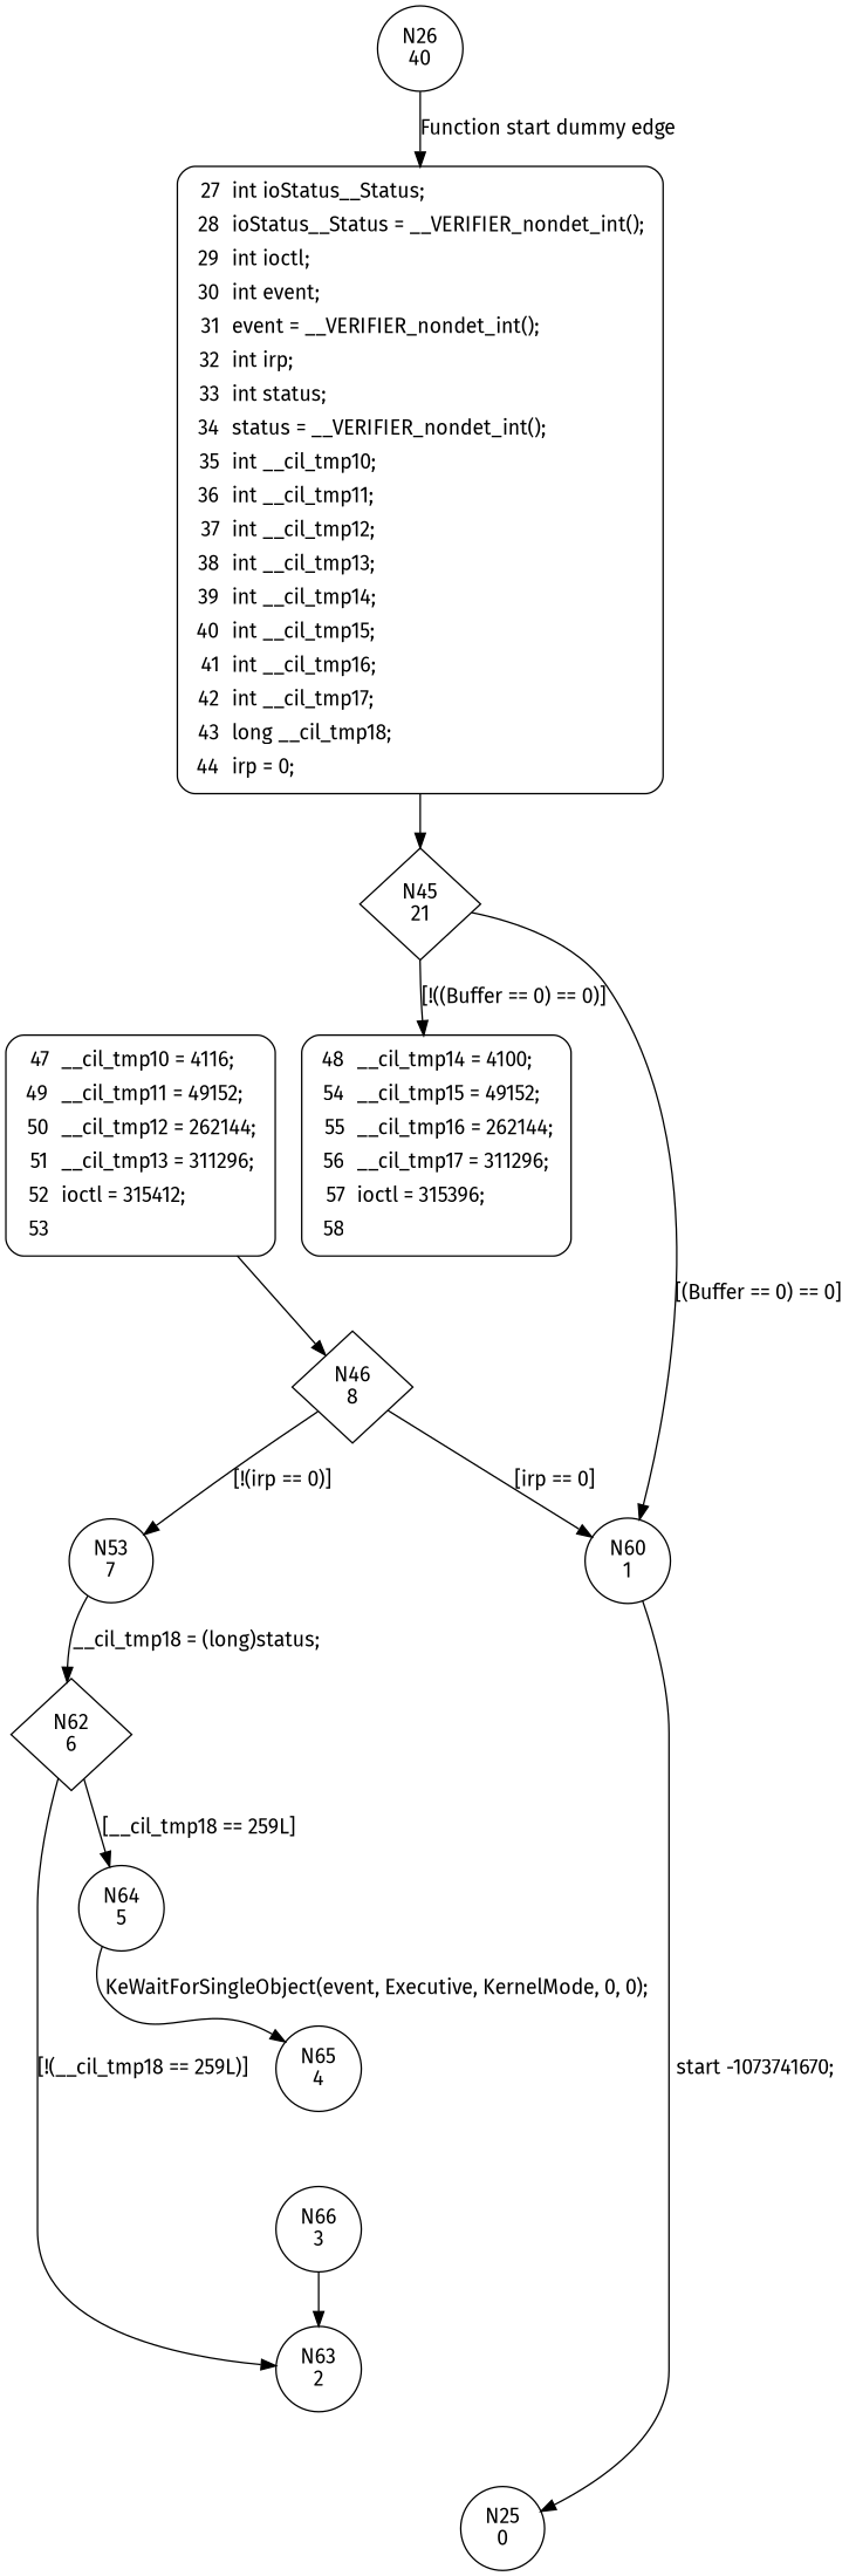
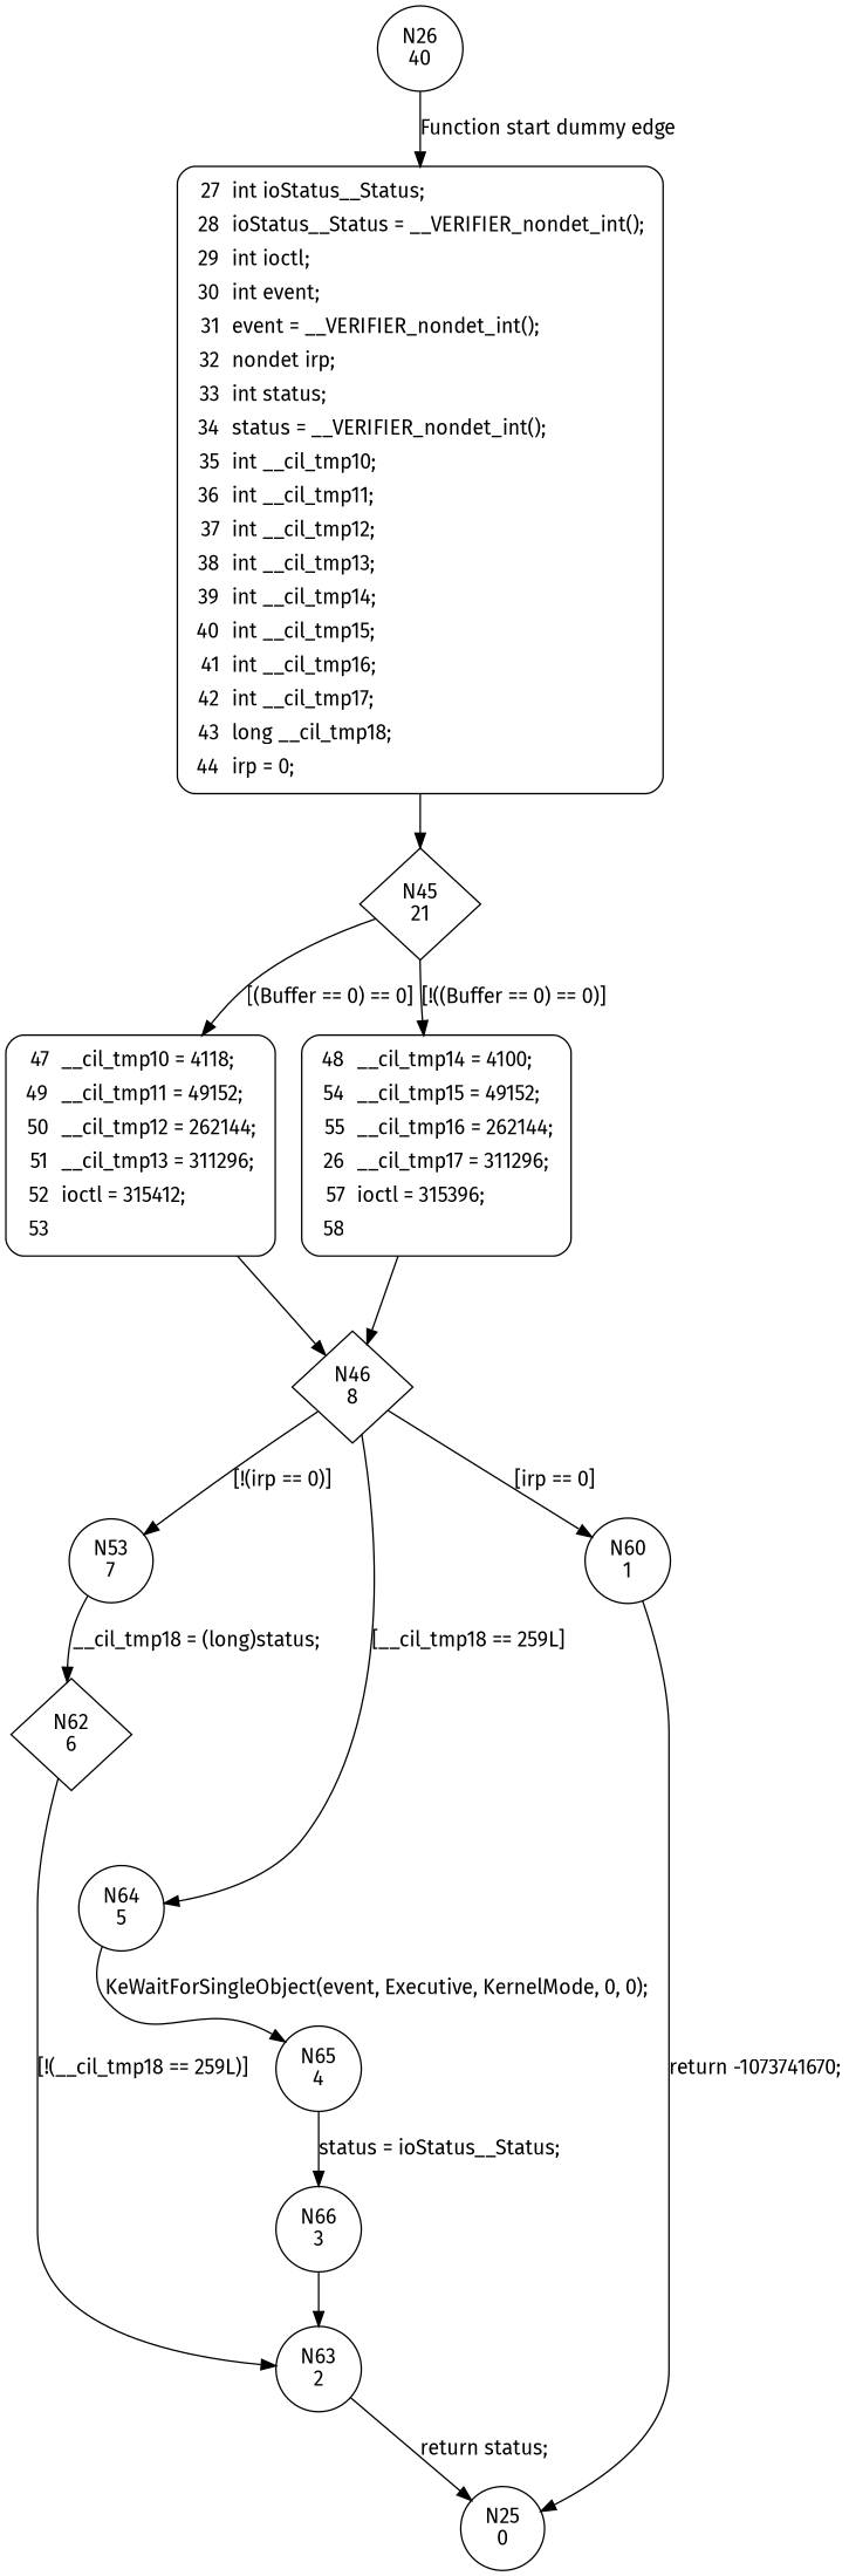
  digraph {
    fontname="Fira Sans"
    node [fontname="Fira Sans" shape=circle]
    edge [fontname="Fira Sans"]
    n1 [label="N26\n40"]
-   n2 [fillcolor=white label=<<table border="0" cellborder="0" cellpadding="3" bgcolor="white"><tr><td align="right">27</td><td align="left">int ioStatus__Status;</td></tr><tr><td align="right">28</td><td align="left">ioStatus__Status = __VERIFIER_nondet_int();</td></tr><tr><td align="right">29</td><td align="left">int ioctl;</td></tr><tr><td align="right">30</td><td align="left">int event;</td></tr><tr><td align="right">31</td><td align="left">event = __VERIFIER_nondet_int();</td></tr><tr><td align="right">32</td><td align="left">int irp;</td></tr><tr><td align="right">33</td><td align="left">int status;</td></tr><tr><td align="right">34</td><td align="left">status = __VERIFIER_nondet_int();</td></tr><tr><td align="right">35</td><td align="left">int __cil_tmp10;</td></tr><tr><td align="right">36</td><td align="left">int __cil_tmp11;</td></tr><tr><td align="right">37</td><td align="left">int __cil_tmp12;</td></tr><tr><td align="right">38</td><td align="left">int __cil_tmp13;</td></tr><tr><td align="right">39</td><td align="left">int __cil_tmp14;</td></tr><tr><td align="right">40</td><td align="left">int __cil_tmp15;</td></tr><tr><td align="right">41</td><td align="left">int __cil_tmp16;</td></tr><tr><td align="right">42</td><td align="left">int __cil_tmp17;</td></tr><tr><td align="right">43</td><td align="left">long __cil_tmp18;</td></tr><tr><td align="right">44</td><td align="left">irp = 0;</td></tr></table>> penwidth=1 shape=Mrecord style="filled,bold"]
+   n2 [fillcolor=white label=<<table border="0" cellborder="0" cellpadding="3" bgcolor="white"><tr><td align="right">27</td><td align="left">int ioStatus__Status;</td></tr><tr><td align="right">28</td><td align="left">ioStatus__Status = __VERIFIER_nondet_int();</td></tr><tr><td align="right">29</td><td align="left">int ioctl;</td></tr><tr><td align="right">30</td><td align="left">int event;</td></tr><tr><td align="right">31</td><td align="left">event = __VERIFIER_nondet_int();</td></tr><tr><td align="right">32</td><td align="left">nondet irp;</td></tr><tr><td align="right">33</td><td align="left">int status;</td></tr><tr><td align="right">34</td><td align="left">status = __VERIFIER_nondet_int();</td></tr><tr><td align="right">35</td><td align="left">int __cil_tmp10;</td></tr><tr><td align="right">36</td><td align="left">int __cil_tmp11;</td></tr><tr><td align="right">37</td><td align="left">int __cil_tmp12;</td></tr><tr><td align="right">38</td><td align="left">int __cil_tmp13;</td></tr><tr><td align="right">39</td><td align="left">int __cil_tmp14;</td></tr><tr><td align="right">40</td><td align="left">int __cil_tmp15;</td></tr><tr><td align="right">41</td><td align="left">int __cil_tmp16;</td></tr><tr><td align="right">42</td><td align="left">int __cil_tmp17;</td></tr><tr><td align="right">43</td><td align="left">long __cil_tmp18;</td></tr><tr><td align="right">44</td><td align="left">irp = 0;</td></tr></table>> penwidth=1 shape=Mrecord style="filled,bold"]
    n3 [label="N45\n21" shape=diamond]
-   n4 [fillcolor=white label=<<table border="0" cellborder="0" cellpadding="3" bgcolor="white"><tr><td align="right">47</td><td align="left">__cil_tmp10 = 4116;</td></tr><tr><td align="right">49</td><td align="left">__cil_tmp11 = 49152;</td></tr><tr><td align="right">50</td><td align="left">__cil_tmp12 = 262144;</td></tr><tr><td align="right">51</td><td align="left">__cil_tmp13 = 311296;</td></tr><tr><td align="right">52</td><td align="left">ioctl = 315412;</td></tr><tr><td align="right">53</td><td align="left"></td></tr></table>> penwidth=1 shape=Mrecord style="filled,bold"]
-   n5 [fillcolor=white label=<<table border="0" cellborder="0" cellpadding="3" bgcolor="white"><tr><td align="right">48</td><td align="left">__cil_tmp14 = 4100;</td></tr><tr><td align="right">54</td><td align="left">__cil_tmp15 = 49152;</td></tr><tr><td align="right">55</td><td align="left">__cil_tmp16 = 262144;</td></tr><tr><td align="right">56</td><td align="left">__cil_tmp17 = 311296;</td></tr><tr><td align="right">57</td><td align="left">ioctl = 315396;</td></tr><tr><td align="right">58</td><td align="left"></td></tr></table>> penwidth=1 shape=Mrecord style="filled,bold"]
+   n4 [fillcolor=white label=<<table border="0" cellborder="0" cellpadding="3" bgcolor="white"><tr><td align="right">47</td><td align="left">__cil_tmp10 = 4118;</td></tr><tr><td align="right">49</td><td align="left">__cil_tmp11 = 49152;</td></tr><tr><td align="right">50</td><td align="left">__cil_tmp12 = 262144;</td></tr><tr><td align="right">51</td><td align="left">__cil_tmp13 = 311296;</td></tr><tr><td align="right">52</td><td align="left">ioctl = 315412;</td></tr><tr><td align="right">53</td><td align="left"></td></tr></table>> penwidth=1 shape=Mrecord style="filled,bold"]
+   n5 [fillcolor=white label=<<table border="0" cellborder="0" cellpadding="3" bgcolor="white"><tr><td align="right">48</td><td align="left">__cil_tmp14 = 4100;</td></tr><tr><td align="right">54</td><td align="left">__cil_tmp15 = 49152;</td></tr><tr><td align="right">55</td><td align="left">__cil_tmp16 = 262144;</td></tr><tr><td align="right">26</td><td align="left">__cil_tmp17 = 311296;</td></tr><tr><td align="right">57</td><td align="left">ioctl = 315396;</td></tr><tr><td align="right">58</td><td align="left"></td></tr></table>> penwidth=1 shape=Mrecord style="filled,bold"]
    n6 [label="N46\n8" shape=diamond]
    n7 [label="N60\n1"]
    n8 [label="N53\n7"]
    n9 [label="N25\n0"]
    n10 [label="N62\n6" shape=diamond]
    n11 [label="N64\n5"]
    n12 [label="N63\n2"]
    n13 [label="N65\n4"]
    n14 [label="N66\n3"]
    n1 -> n2 [label="Function start dummy edge"]
    n2 -> n3
-   n3 -> n7 [label="[(Buffer == 0) == 0]"]
+   n3 -> n4 [label="[(Buffer == 0) == 0]"]
    n3 -> n5 [label="[!((Buffer == 0) == 0)]"]
    n4 -> n6
+   n5 -> n6
    n6 -> n7 [label="[irp == 0]"]
    n6 -> n8 [label="[!(irp == 0)]"]
-   n7 -> n9 [label="start -1073741670;"]
+   n7 -> n9 [label="return -1073741670;"]
    n8 -> n10 [label="__cil_tmp18 = (long)status;"]
-   n10 -> n11 [label="[__cil_tmp18 == 259L]"]
+   n6 -> n11 [label="[__cil_tmp18 == 259L]"]
    n10 -> n12 [label="[!(__cil_tmp18 == 259L)]"]
    n11 -> n13 [label="KeWaitForSingleObject(event, Executive, KernelMode, 0, 0);"]
+   n12 -> n9 [label="return status;"]
+   n13 -> n14 [label="status = ioStatus__Status;"]
    n14 -> n12
  }
